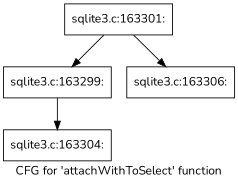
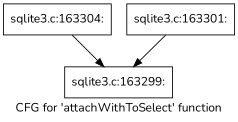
  digraph {
    fontname=Nunito
    label="CFG for 'attachWithToSelect' function"
    node [fontname=Nunito shape=record]
    edge [fontname=Nunito]
    n1 [label="{sqlite3.c:163299:}"]
    n2 [label="{sqlite3.c:163304:}"]
    n3 [label="{sqlite3.c:163301:}"]
-   n4 [label="{sqlite3.c:163306:}"]
-   n1 -> n2
+   n2 -> n1
    n3 -> n1
-   n3 -> n4
  }
